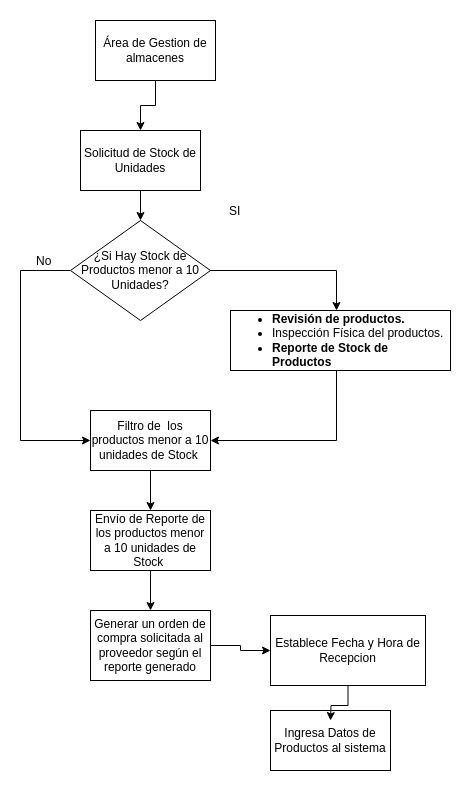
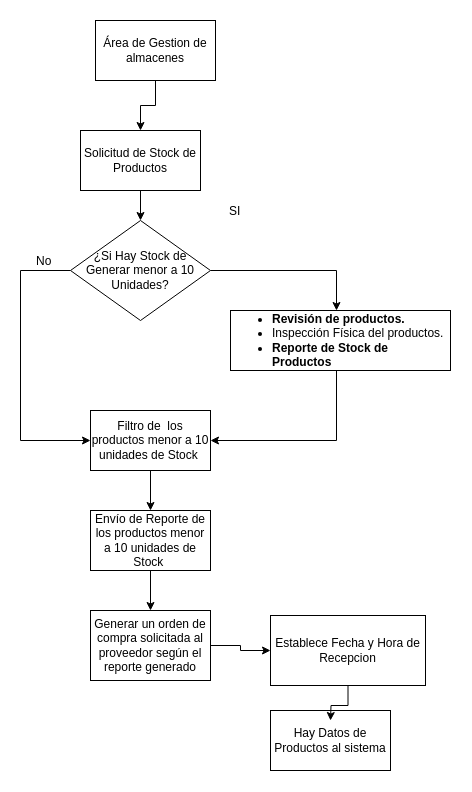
  <mxCell id="0" />
  <mxCell id="1" parent="0" />
  <mxCell id="2" style="edgeStyle=orthogonalEdgeStyle;rounded=0;orthogonalLoop=1;jettySize=auto;html=1;entryX=0.5;entryY=0;entryDx=0;entryDy=0;" parent="1" source="3" target="5" edge="1"><mxGeometry relative="1" as="geometry"><mxPoint x="140" y="140" as="targetPoint" /></mxGeometry></mxCell>
  <mxCell id="3" value="Área de Gestion de almacenes" style="rounded=0;whiteSpace=wrap;html=1;" parent="1" vertex="1"><mxGeometry x="95" y="20" width="120" height="60" as="geometry" /></mxCell>
  <mxCell id="4" style="edgeStyle=orthogonalEdgeStyle;rounded=0;orthogonalLoop=1;jettySize=auto;html=1;entryX=0.5;entryY=0;entryDx=0;entryDy=0;" parent="1" source="5" target="10" edge="1"><mxGeometry relative="1" as="geometry" /></mxCell>
- <mxCell id="5" value="Solicitud de Stock de Unidades" style="rounded=0;whiteSpace=wrap;html=1;" parent="1" vertex="1"><mxGeometry x="80" y="130" width="120" height="60" as="geometry" /></mxCell>
+ <mxCell id="5" value="Solicitud de Stock de Productos" style="rounded=0;whiteSpace=wrap;html=1;" parent="1" vertex="1"><mxGeometry x="80" y="130" width="120" height="60" as="geometry" /></mxCell>
  <mxCell id="6" value="" style="edgeStyle=orthogonalEdgeStyle;rounded=0;orthogonalLoop=1;jettySize=auto;html=1;" parent="1" source="7" target="14" edge="1"><mxGeometry relative="1" as="geometry"><Array as="points"><mxPoint x="336" y="440" /></Array></mxGeometry></mxCell>
  <mxCell id="7" value="&lt;ul&gt;&lt;li&gt;&lt;b&gt;Revisión de productos.&lt;/b&gt;&lt;/li&gt;&lt;li&gt;Inspección Física del productos.&lt;/li&gt;&lt;li&gt;&lt;b&gt;Reporte de Stock de Productos&lt;/b&gt;&lt;/li&gt;&lt;/ul&gt;&lt;p&gt;&lt;/p&gt;" style="rounded=0;whiteSpace=wrap;html=1;align=left;" parent="1" vertex="1"><mxGeometry x="230" y="310" width="220" height="60" as="geometry" /></mxCell>
  <mxCell id="8" style="edgeStyle=orthogonalEdgeStyle;rounded=0;orthogonalLoop=1;jettySize=auto;html=1;exitX=1;exitY=0.5;exitDx=0;exitDy=0;" parent="1" source="10" target="7" edge="1"><mxGeometry relative="1" as="geometry"><mxPoint x="500" y="210" as="targetPoint" /><Array as="points"><mxPoint x="336" y="270" /></Array></mxGeometry></mxCell>
  <mxCell id="9" value="" style="edgeStyle=orthogonalEdgeStyle;rounded=0;orthogonalLoop=1;jettySize=auto;html=1;" parent="1" source="10" target="14" edge="1"><mxGeometry relative="1" as="geometry"><mxPoint x="20" y="460" as="targetPoint" /><Array as="points"><mxPoint x="20" y="270" /><mxPoint x="20" y="440" /></Array></mxGeometry></mxCell>
- <mxCell id="10" value="¿Si Hay Stock de Productos menor a 10 Unidades?" style="rhombus;whiteSpace=wrap;html=1;" parent="1" vertex="1"><mxGeometry x="70" y="220" width="140" height="100" as="geometry" /></mxCell>
+ <mxCell id="10" value="¿Si Hay Stock de Generar menor a 10 Unidades?" style="rhombus;whiteSpace=wrap;html=1;" parent="1" vertex="1"><mxGeometry x="70" y="220" width="140" height="100" as="geometry" /></mxCell>
  <mxCell id="11" value="SI" style="text;strokeColor=none;fillColor=none;align=left;verticalAlign=middle;spacingLeft=4;spacingRight=4;overflow=hidden;points=[[0,0.5],[1,0.5]];portConstraint=eastwest;rotatable=0;" parent="1" vertex="1"><mxGeometry x="223" y="200" width="80" height="20" as="geometry" /></mxCell>
  <mxCell id="12" value="No" style="text;strokeColor=none;fillColor=none;align=left;verticalAlign=middle;spacingLeft=4;spacingRight=4;overflow=hidden;points=[[0,0.5],[1,0.5]];portConstraint=eastwest;rotatable=0;" parent="1" vertex="1"><mxGeometry x="30" y="250" width="80" height="20" as="geometry" /></mxCell>
  <mxCell id="13" value="" style="edgeStyle=orthogonalEdgeStyle;rounded=0;orthogonalLoop=1;jettySize=auto;html=1;entryX=0.5;entryY=0;entryDx=0;entryDy=0;" parent="1" source="14" target="17" edge="1"><mxGeometry relative="1" as="geometry"><mxPoint x="150" y="550" as="targetPoint" /></mxGeometry></mxCell>
  <mxCell id="14" value="Filtro de&amp;nbsp; los productos menor a 10 unidades de Stock&amp;nbsp;" style="rounded=0;whiteSpace=wrap;html=1;" parent="1" vertex="1"><mxGeometry x="90" y="410" width="120" height="60" as="geometry" /></mxCell>
- <mxCell id="15" value="Ingresa Datos de Productos al sistema" style="rounded=0;whiteSpace=wrap;html=1;" parent="1" vertex="1"><mxGeometry x="270" y="710" width="120" height="60" as="geometry" /></mxCell>
+ <mxCell id="15" value="Hay Datos de Productos al sistema" style="rounded=0;whiteSpace=wrap;html=1;" parent="1" vertex="1"><mxGeometry x="270" y="710" width="120" height="60" as="geometry" /></mxCell>
  <mxCell id="16" value="" style="edgeStyle=orthogonalEdgeStyle;rounded=0;orthogonalLoop=1;jettySize=auto;html=1;" parent="1" source="17" target="19" edge="1"><mxGeometry relative="1" as="geometry" /></mxCell>
  <mxCell id="17" value="Envío de Reporte de los productos menor a 10 unidades de Stock&amp;nbsp;" style="rounded=0;whiteSpace=wrap;html=1;" parent="1" vertex="1"><mxGeometry x="90" y="510" width="120" height="60" as="geometry" /></mxCell>
  <mxCell id="18" value="" style="edgeStyle=orthogonalEdgeStyle;rounded=0;orthogonalLoop=1;jettySize=auto;html=1;" parent="1" source="19" target="21" edge="1"><mxGeometry relative="1" as="geometry" /></mxCell>
  <mxCell id="19" value="Generar un orden de compra solicitada al proveedor según el reporte generado" style="rounded=0;whiteSpace=wrap;html=1;" parent="1" vertex="1"><mxGeometry x="90" y="610" width="120" height="70" as="geometry" /></mxCell>
  <mxCell id="20" value="" style="edgeStyle=orthogonalEdgeStyle;rounded=0;orthogonalLoop=1;jettySize=auto;html=1;" parent="1" source="21" edge="1"><mxGeometry relative="1" as="geometry"><mxPoint x="330" y="720" as="targetPoint" /></mxGeometry></mxCell>
  <mxCell id="21" value="Establece Fecha y Hora de Recepcion" style="rounded=0;whiteSpace=wrap;html=1;" parent="1" vertex="1"><mxGeometry x="270" y="615" width="155" height="70" as="geometry" /></mxCell>
